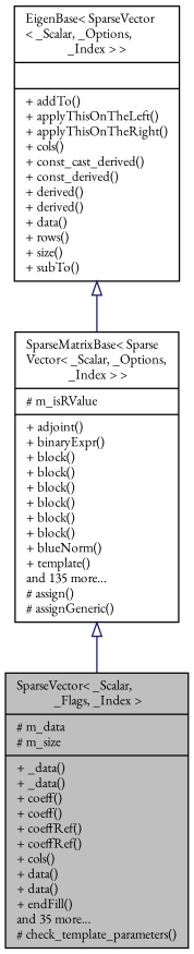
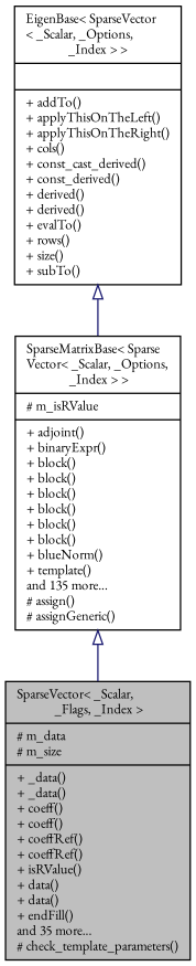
  digraph {
    fontname="EB Garamond"
    node [color=black fillcolor=white fontname="EB Garamond" fontsize=10 shape=record style=filled]
    edge [arrowtail=onormal color=midnightblue dir=back fontname="EB Garamond" fontsize=10 labelfontname=FreeSans labelfontsize=10 style=solid]
-   n1 [fillcolor=grey75 fontcolor=black height=0.2 label="{SparseVector\< _Scalar,\l _Flags, _Index \>\n|# m_data\l# m_size\l|+ _data()\l+ _data()\l+ coeff()\l+ coeff()\l+ coeffRef()\l+ coeffRef()\l+ cols()\l+ data()\l+ data()\l+ endFill()\land 35 more...\l# check_template_parameters()\l}" width=0.4]
+   n1 [fillcolor=grey75 fontcolor=black height=0.2 label="{SparseVector\< _Scalar,\l _Flags, _Index \>\n|# m_data\l# m_size\l|+ _data()\l+ _data()\l+ coeff()\l+ coeff()\l+ coeffRef()\l+ coeffRef()\l+ isRValue()\l+ data()\l+ data()\l+ endFill()\land 35 more...\l# check_template_parameters()\l}" width=0.4]
    n2 [height=0.2 label="{SparseMatrixBase\< Sparse\lVector\< _Scalar, _Options,\l _Index \> \>\n|# m_isRValue\l|+ adjoint()\l+ binaryExpr()\l+ block()\l+ block()\l+ block()\l+ block()\l+ block()\l+ block()\l+ blueNorm()\l+ template()\land 135 more...\l# assign()\l# assignGeneric()\l}" width=0.4]
-   n3 [height=0.2 label="{EigenBase\< SparseVector\l\< _Scalar, _Options, \l_Index \> \>\n||+ addTo()\l+ applyThisOnTheLeft()\l+ applyThisOnTheRight()\l+ cols()\l+ const_cast_derived()\l+ const_derived()\l+ derived()\l+ derived()\l+ data()\l+ rows()\l+ size()\l+ subTo()\l}" width=0.4]
+   n3 [height=0.2 label="{EigenBase\< SparseVector\l\< _Scalar, _Options, \l_Index \> \>\n||+ addTo()\l+ applyThisOnTheLeft()\l+ applyThisOnTheRight()\l+ cols()\l+ const_cast_derived()\l+ const_derived()\l+ derived()\l+ derived()\l+ evalTo()\l+ rows()\l+ size()\l+ subTo()\l}" width=0.4]
    n2 -> n1
    n3 -> n2
  }
